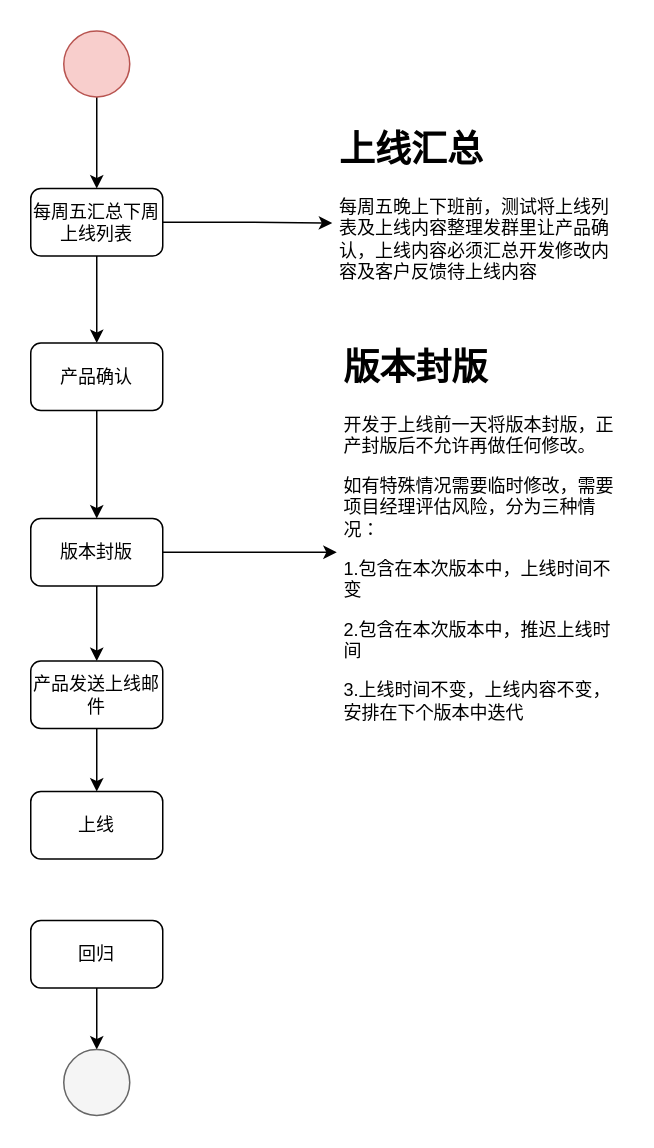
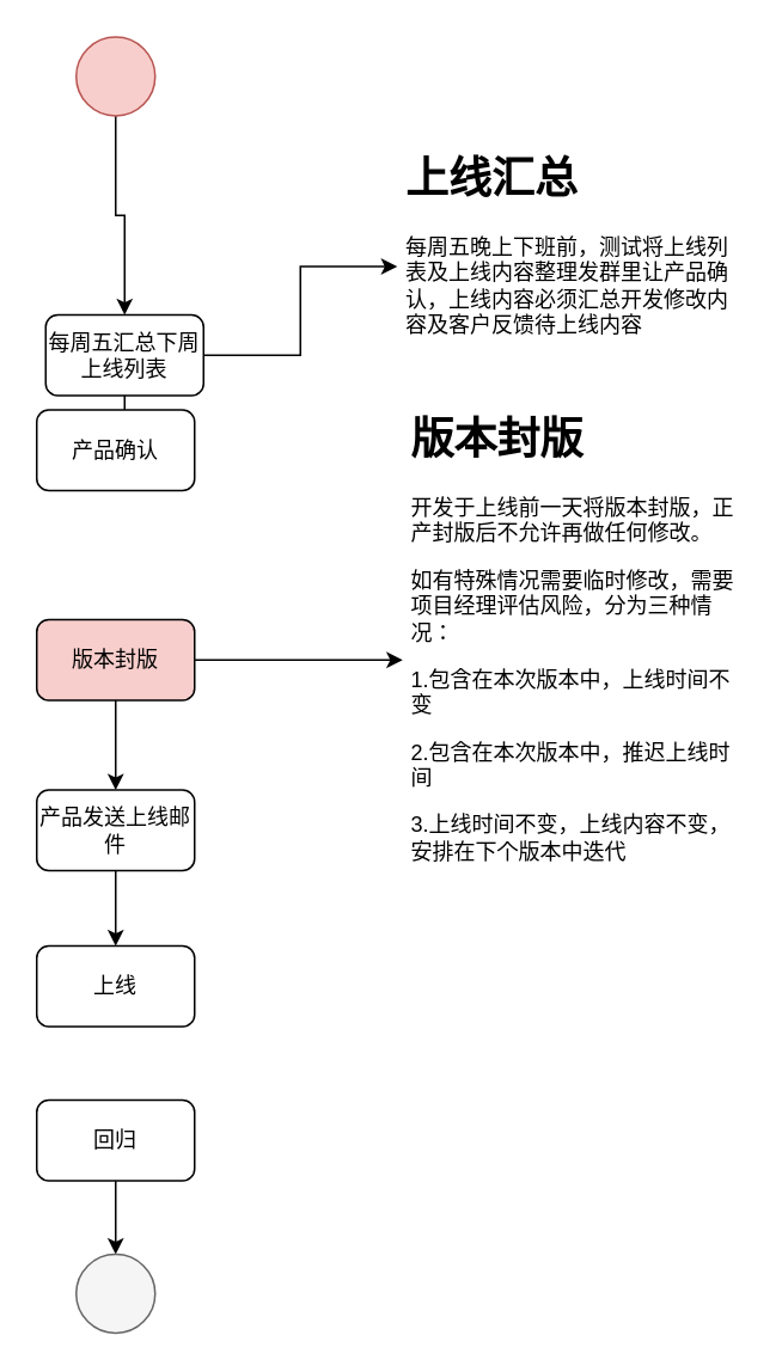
  <mxCell id="0" />
  <mxCell id="1" parent="0" />
  <mxCell id="2" style="edgeStyle=orthogonalEdgeStyle;rounded=0;orthogonalLoop=1;jettySize=auto;html=1;" edge="1" parent="1" source="4" target="9"><mxGeometry relative="1" as="geometry" /></mxCell>
  <mxCell id="3" style="edgeStyle=orthogonalEdgeStyle;rounded=0;orthogonalLoop=1;jettySize=auto;html=1;entryX=0;entryY=0.567;entryDx=0;entryDy=0;entryPerimeter=0;" edge="1" parent="1" source="4" target="7"><mxGeometry relative="1" as="geometry" /></mxCell>
- <mxCell id="4" value="每周五汇总下周上线列表" style="rounded=1;whiteSpace=wrap;html=1;" vertex="1" parent="1"><mxGeometry x="20" y="125" width="88" height="45" as="geometry" /></mxCell>
+ <mxCell id="4" value="每周五汇总下周上线列表" style="rounded=1;whiteSpace=wrap;html=1;" vertex="1" parent="1"><mxGeometry x="25" y="175" width="88" height="45" as="geometry" /></mxCell>
  <mxCell id="5" style="edgeStyle=orthogonalEdgeStyle;rounded=0;orthogonalLoop=1;jettySize=auto;html=1;" edge="1" parent="1" source="6" target="4"><mxGeometry relative="1" as="geometry" /></mxCell>
  <mxCell id="6" value="" style="ellipse;whiteSpace=wrap;html=1;aspect=fixed;fillColor=#f8cecc;strokeColor=#b85450;" vertex="1" parent="1"><mxGeometry x="42" y="20" width="44" height="44" as="geometry" /></mxCell>
  <mxCell id="7" value="&lt;h1&gt;上线汇总&lt;/h1&gt;&lt;p&gt;每周五晚上下班前，测试将上线列表及上线内容整理发群里让产品确认，上线内容必须汇总开发修改内容及客户反馈待上线内容&lt;/p&gt;" style="text;html=1;strokeColor=none;fillColor=none;spacing=5;spacingTop=-20;whiteSpace=wrap;overflow=hidden;rounded=0;" vertex="1" parent="1"><mxGeometry x="221" y="80" width="190" height="120" as="geometry" /></mxCell>
- <mxCell id="8" style="edgeStyle=orthogonalEdgeStyle;rounded=0;orthogonalLoop=1;jettySize=auto;html=1;" edge="1" parent="1" source="9" target="12"><mxGeometry relative="1" as="geometry" /></mxCell>
  <mxCell id="9" value="产品确认" style="rounded=1;whiteSpace=wrap;html=1;" vertex="1" parent="1"><mxGeometry x="20" y="228" width="88" height="45" as="geometry" /></mxCell>
  <mxCell id="10" style="edgeStyle=orthogonalEdgeStyle;rounded=0;orthogonalLoop=1;jettySize=auto;html=1;entryX=0;entryY=0.5;entryDx=0;entryDy=0;" edge="1" parent="1" source="12" target="13"><mxGeometry relative="1" as="geometry" /></mxCell>
  <mxCell id="11" style="edgeStyle=orthogonalEdgeStyle;rounded=0;orthogonalLoop=1;jettySize=auto;html=1;" edge="1" parent="1" source="12" target="15"><mxGeometry relative="1" as="geometry" /></mxCell>
- <mxCell id="12" value="版本封版" style="rounded=1;whiteSpace=wrap;html=1;" vertex="1" parent="1"><mxGeometry x="20" y="345" width="88" height="45" as="geometry" /></mxCell>
+ <mxCell id="12" value="版本封版" style="rounded=1;whiteSpace=wrap;html=1;fillColor=#f8cecc;" vertex="1" parent="1"><mxGeometry x="20" y="345" width="88" height="45" as="geometry" /></mxCell>
  <mxCell id="13" value="&lt;h1&gt;版本封版&lt;/h1&gt;&lt;p&gt;开发于上线前一天将版本封版，正产封版后不允许再做任何修改。&lt;/p&gt;&lt;p&gt;如有特殊情况需要临时修改，需要项目经理评估风险，分为三种情况：&lt;/p&gt;&lt;p&gt;1.包含在本次版本中，上线时间不变&lt;/p&gt;&lt;p&gt;2.包含在本次版本中，推迟上线时间&lt;/p&gt;&lt;p&gt;3.上线时间不变，上线内容不变，安排在下个版本中迭代&lt;/p&gt;" style="text;html=1;strokeColor=none;fillColor=none;spacing=5;spacingTop=-20;whiteSpace=wrap;overflow=hidden;rounded=0;" vertex="1" parent="1"><mxGeometry x="224" y="225.25" width="190" height="284.5" as="geometry" /></mxCell>
  <mxCell id="14" style="edgeStyle=orthogonalEdgeStyle;rounded=0;orthogonalLoop=1;jettySize=auto;html=1;" edge="1" parent="1" source="15" target="16"><mxGeometry relative="1" as="geometry" /></mxCell>
  <mxCell id="15" value="产品发送上线邮件" style="rounded=1;whiteSpace=wrap;html=1;" vertex="1" parent="1"><mxGeometry x="20" y="440" width="88" height="45" as="geometry" /></mxCell>
  <mxCell id="16" value="上线" style="rounded=1;whiteSpace=wrap;html=1;" vertex="1" parent="1"><mxGeometry x="20" y="527" width="88" height="45" as="geometry" /></mxCell>
  <mxCell id="17" style="edgeStyle=orthogonalEdgeStyle;rounded=0;orthogonalLoop=1;jettySize=auto;html=1;entryX=0.5;entryY=0;entryDx=0;entryDy=0;" edge="1" parent="1" source="18" target="19"><mxGeometry relative="1" as="geometry" /></mxCell>
  <mxCell id="18" value="回归" style="rounded=1;whiteSpace=wrap;html=1;" vertex="1" parent="1"><mxGeometry x="20" y="613" width="88" height="45" as="geometry" /></mxCell>
  <mxCell id="19" value="" style="ellipse;whiteSpace=wrap;html=1;aspect=fixed;fillColor=#f5f5f5;strokeColor=#666666;fontColor=#333333;" vertex="1" parent="1"><mxGeometry x="42" y="699" width="44" height="44" as="geometry" /></mxCell>
